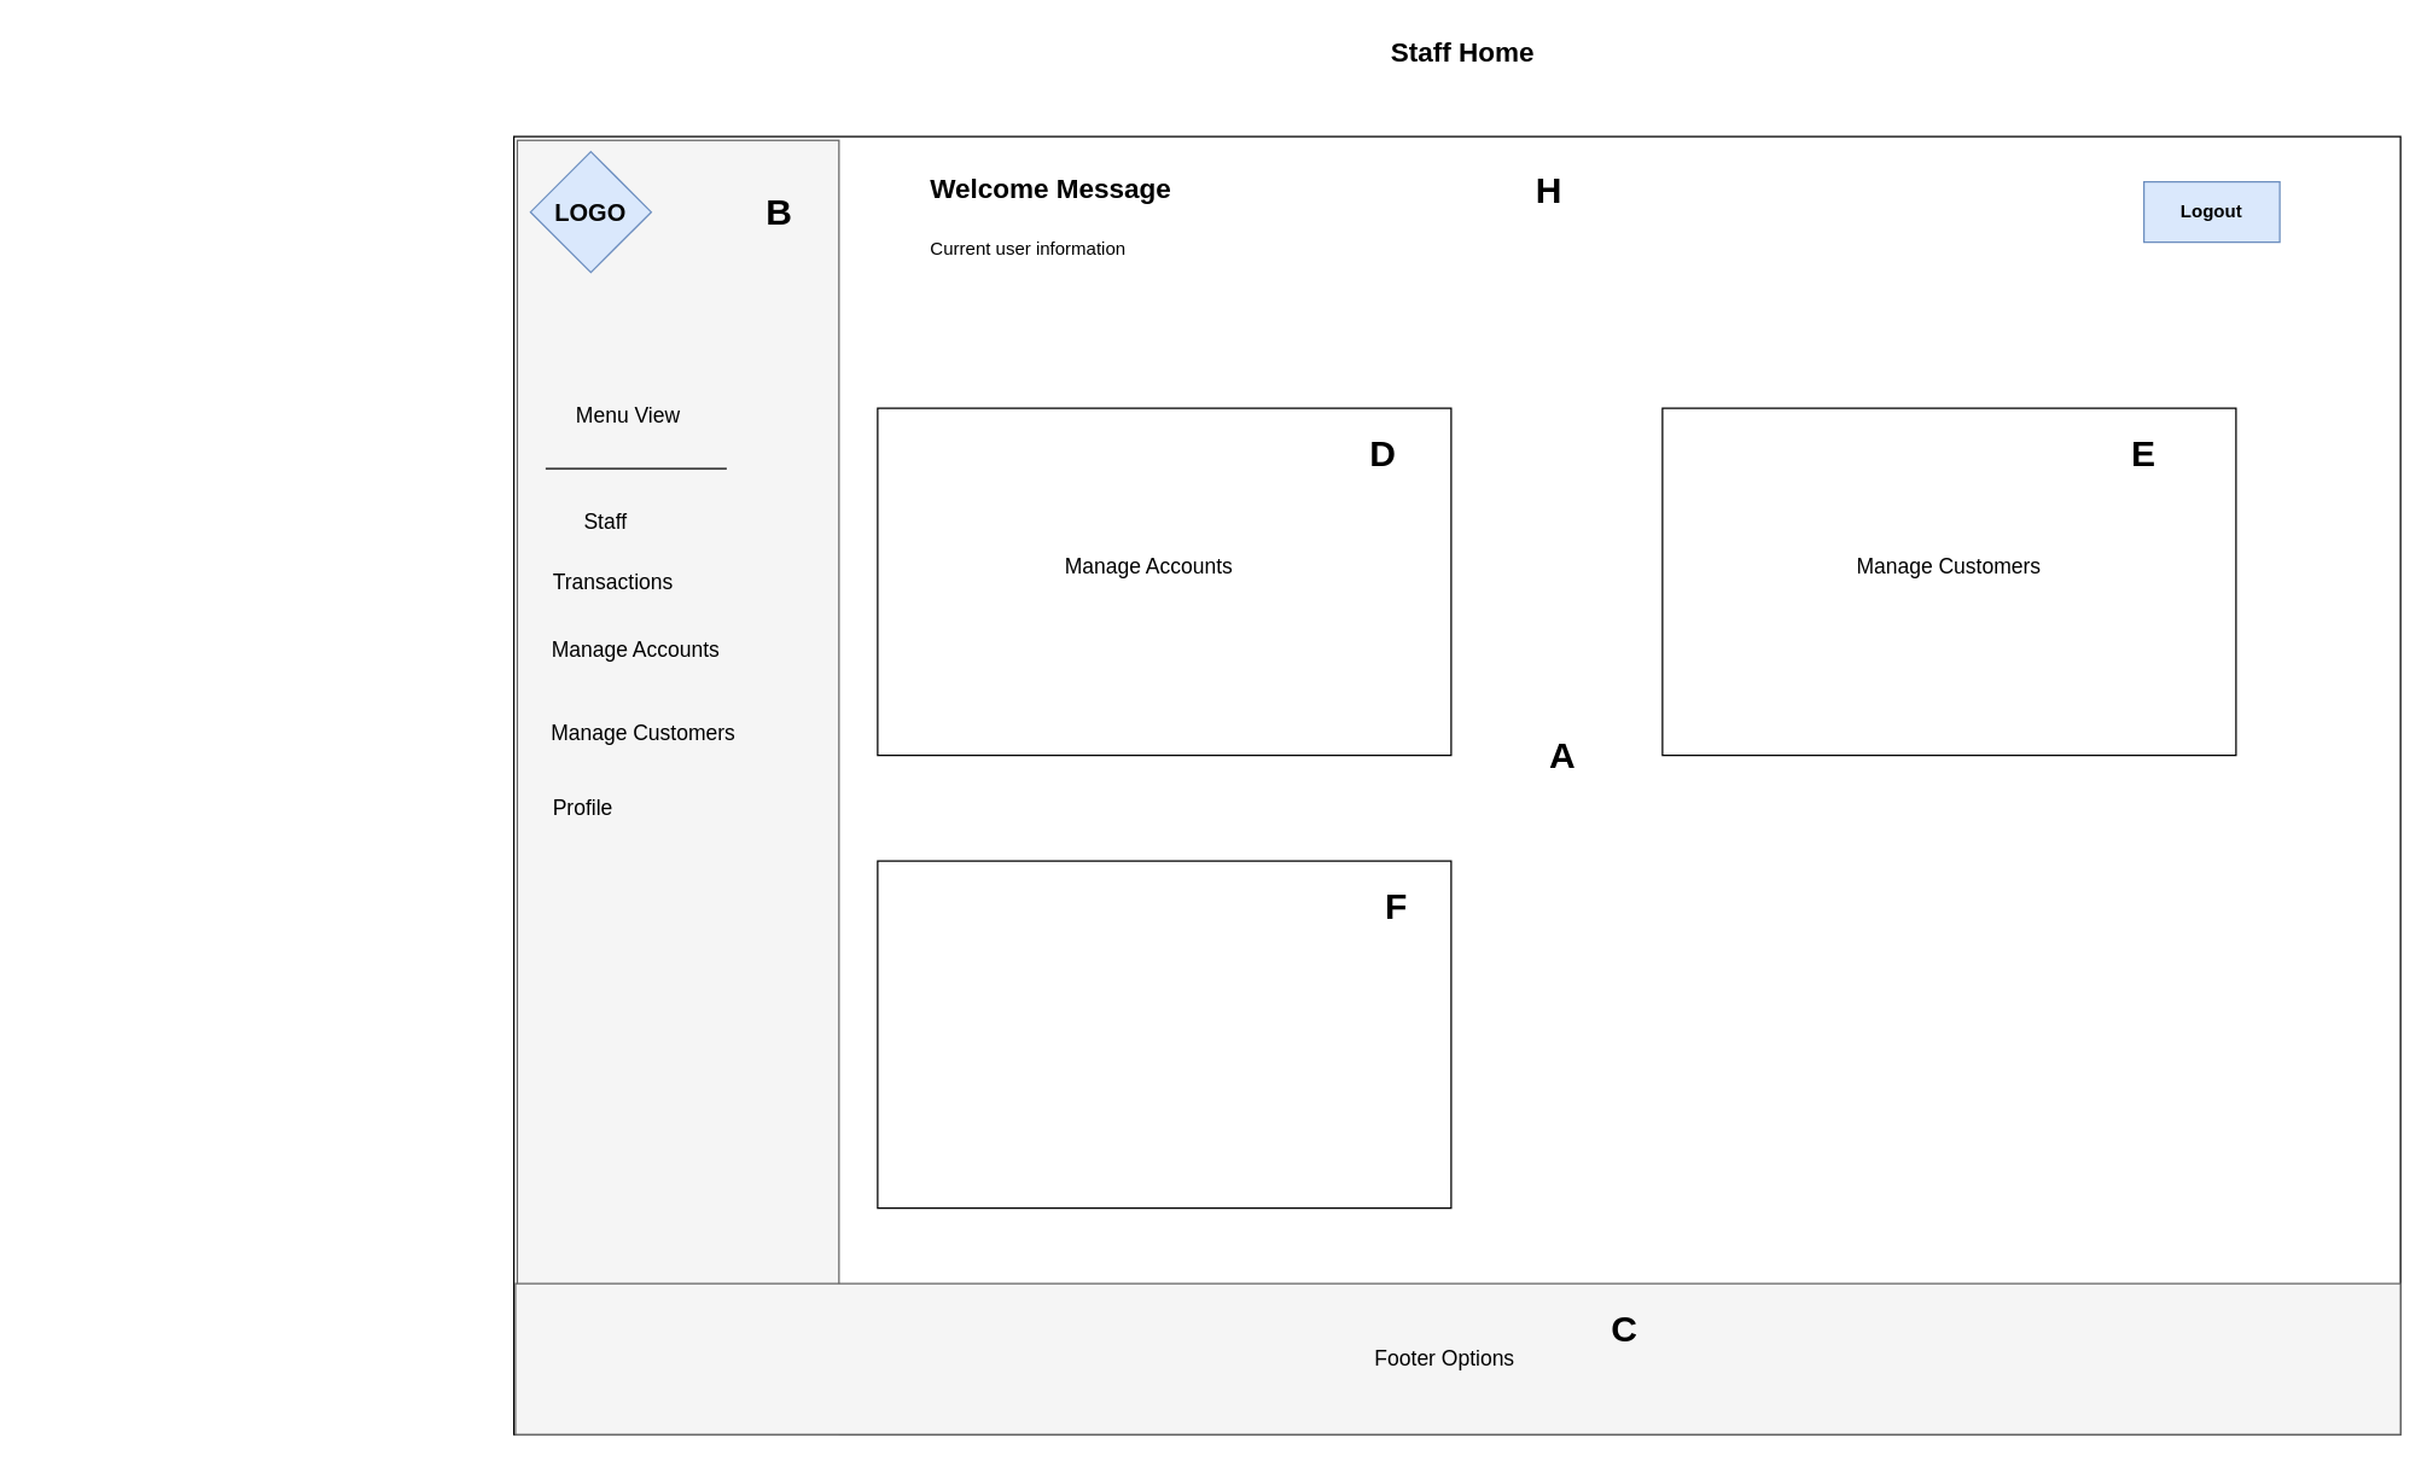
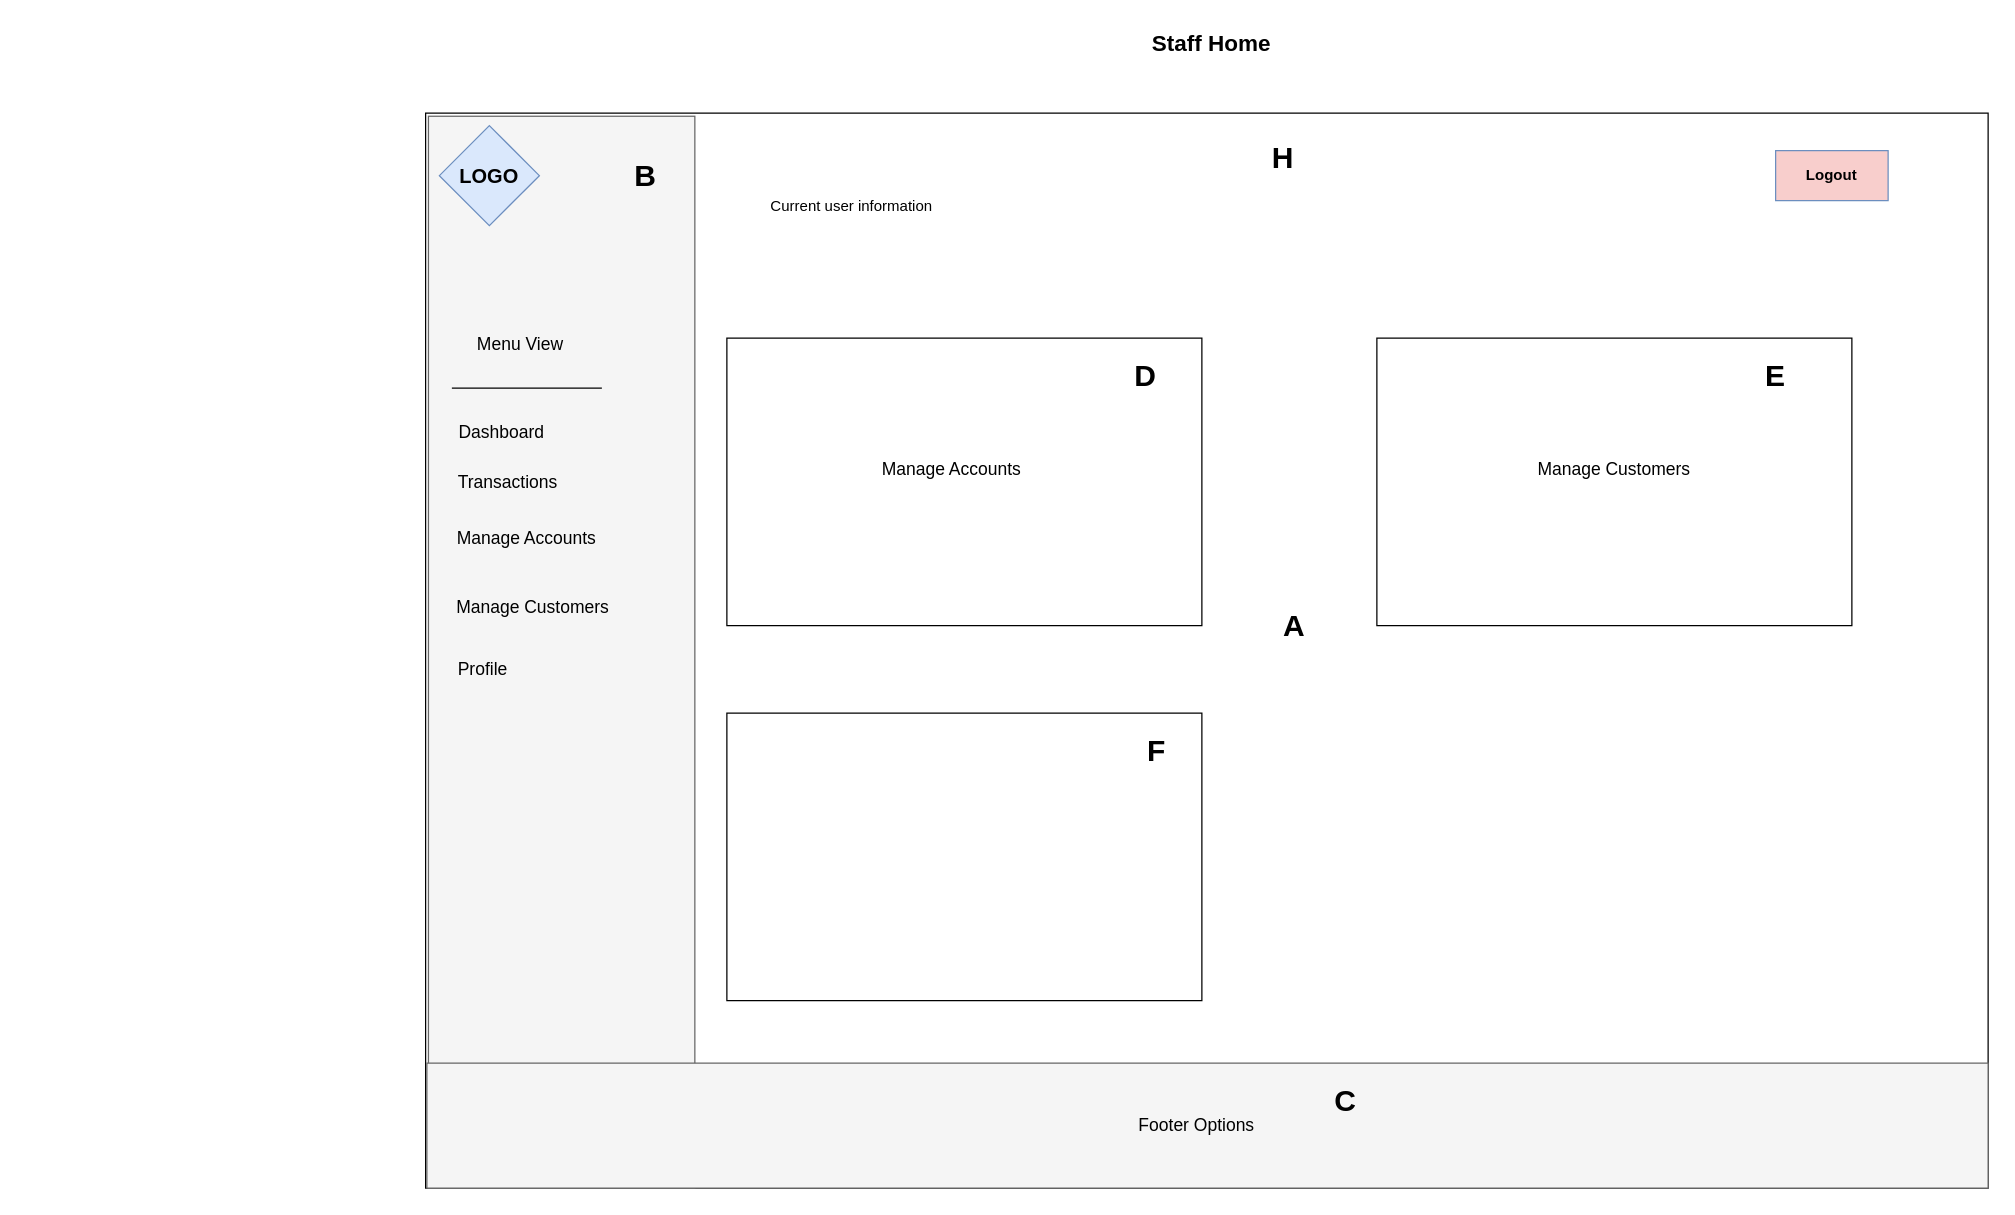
  <mxCell id="0" />
  <mxCell id="1" parent="0" />
  <mxCell id="2" value="&lt;font style=&quot;font-size: 18px;&quot;&gt;&lt;b&gt;Staff Home&lt;/b&gt;&lt;/font&gt;" style="text;html=1;align=center;verticalAlign=middle;whiteSpace=wrap;rounded=0;" parent="1" vertex="1"><mxGeometry x="881" y="20" width="176" height="30" as="geometry" /></mxCell>
  <mxCell id="3" value="" style="rounded=0;whiteSpace=wrap;html=1;" parent="1" vertex="1"><mxGeometry x="340" y="90" width="1250" height="860" as="geometry" /></mxCell>
  <mxCell id="4" value="" style="rounded=0;whiteSpace=wrap;html=1;fillColor=#f5f5f5;fontColor=#333333;strokeColor=#666666;rotation=-270;" parent="1" vertex="1"><mxGeometry x="20.07" y="414.69" width="857.5" height="213.13" as="geometry" /></mxCell>
  <mxCell id="5" value="&lt;font size=&quot;3&quot;&gt;&lt;b&gt;LOGO&lt;/b&gt;&lt;/font&gt;" style="rhombus;whiteSpace=wrap;html=1;fillColor=#dae8fc;strokeColor=#6c8ebf;" parent="1" vertex="1"><mxGeometry x="351" y="100" width="80" height="80" as="geometry" /></mxCell>
- <mxCell id="6" value="&lt;b&gt;Logout&lt;/b&gt;" style="rounded=0;whiteSpace=wrap;html=1;fillColor=#dae8fc;strokeColor=#6c8ebf;" parent="1" vertex="1"><mxGeometry x="1420" y="120" width="90" height="40" as="geometry" /></mxCell>
+ <mxCell id="6" value="&lt;b&gt;Logout&lt;/b&gt;" style="rounded=0;whiteSpace=wrap;html=1;fillColor=#f8cecc;strokeColor=#6c8ebf;" parent="1" vertex="1"><mxGeometry x="1420" y="120" width="90" height="40" as="geometry" /></mxCell>
  <mxCell id="7" value="" style="rounded=0;whiteSpace=wrap;html=1;fillColor=#f5f5f5;fontColor=#f5f5f5;strokeColor=#666666;" parent="1" vertex="1"><mxGeometry x="341" y="850" width="1249" height="100" as="geometry" /></mxCell>
  <mxCell id="8" value="&lt;font style=&quot;font-size: 14px;&quot;&gt;Footer Options&lt;/font&gt;" style="text;html=1;align=center;verticalAlign=middle;whiteSpace=wrap;rounded=0;" parent="1" vertex="1"><mxGeometry x="894" y="885" width="126" height="30" as="geometry" /></mxCell>
  <mxCell id="9" value="" style="rounded=0;whiteSpace=wrap;html=1;" parent="1" vertex="1"><mxGeometry x="581" y="270" width="380" height="230" as="geometry" /></mxCell>
- <mxCell id="10" value="&lt;b&gt;&lt;font style=&quot;font-size: 18px;&quot;&gt;Welcome Message&lt;/font&gt;&lt;/b&gt;" style="text;html=1;align=center;verticalAlign=middle;whiteSpace=wrap;rounded=0;" parent="1" vertex="1"><mxGeometry x="581" y="110" width="230" height="30" as="geometry" /></mxCell>
  <mxCell id="11" value="Current user information" style="text;html=1;align=center;verticalAlign=middle;whiteSpace=wrap;rounded=0;" parent="1" vertex="1"><mxGeometry x="601" y="150" width="160" height="30" as="geometry" /></mxCell>
  <mxCell id="12" value="" style="rounded=0;whiteSpace=wrap;html=1;" parent="1" vertex="1"><mxGeometry x="581" y="570" width="380" height="230" as="geometry" /></mxCell>
  <mxCell id="13" value="" style="rounded=0;whiteSpace=wrap;html=1;" parent="1" vertex="1"><mxGeometry x="1101" y="270" width="380" height="230" as="geometry" /></mxCell>
  <mxCell id="14" value="&lt;font style=&quot;font-size: 14px;&quot;&gt;Menu View&lt;/font&gt;" style="text;html=1;align=center;verticalAlign=middle;whiteSpace=wrap;rounded=0;" parent="1" vertex="1"><mxGeometry x="361" y="260" width="110" height="30" as="geometry" /></mxCell>
- <mxCell id="15" value="&lt;font style=&quot;font-size: 14px;&quot;&gt;Staff&lt;/font&gt;" style="text;html=1;align=center;verticalAlign=middle;whiteSpace=wrap;rounded=0;" parent="1" vertex="1"><mxGeometry x="346" y="330" width="110" height="30" as="geometry" /></mxCell>
+ <mxCell id="15" value="&lt;font style=&quot;font-size: 14px;&quot;&gt;Dashboard&lt;/font&gt;" style="text;html=1;align=center;verticalAlign=middle;whiteSpace=wrap;rounded=0;" parent="1" vertex="1"><mxGeometry x="346" y="330" width="110" height="30" as="geometry" /></mxCell>
  <mxCell id="16" value="&lt;font style=&quot;font-size: 14px;&quot;&gt;Transactions&lt;/font&gt;" style="text;html=1;align=center;verticalAlign=middle;whiteSpace=wrap;rounded=0;" parent="1" vertex="1"><mxGeometry x="351" y="370" width="110" height="30" as="geometry" /></mxCell>
  <mxCell id="17" value="&lt;font style=&quot;font-size: 14px;&quot;&gt;Manage Accounts&lt;/font&gt;" style="text;html=1;align=center;verticalAlign=middle;whiteSpace=wrap;rounded=0;" parent="1" vertex="1"><mxGeometry x="351" y="414.69" width="140" height="30" as="geometry" /></mxCell>
  <mxCell id="18" value="&lt;font style=&quot;font-size: 14px;&quot;&gt;Manage Customers&lt;/font&gt;" style="text;html=1;align=center;verticalAlign=middle;whiteSpace=wrap;rounded=0;" parent="1" vertex="1"><mxGeometry x="361" y="470" width="130" height="30" as="geometry" /></mxCell>
  <mxCell id="19" value="&lt;font style=&quot;font-size: 14px;&quot;&gt;Profile&lt;/font&gt;" style="text;html=1;align=center;verticalAlign=middle;whiteSpace=wrap;rounded=0;" parent="1" vertex="1"><mxGeometry x="331" y="520" width="110" height="30" as="geometry" /></mxCell>
  <mxCell id="20" style="edgeStyle=orthogonalEdgeStyle;rounded=0;orthogonalLoop=1;jettySize=auto;html=1;exitX=0.5;exitY=1;exitDx=0;exitDy=0;" parent="1" source="19" target="19" edge="1"><mxGeometry relative="1" as="geometry" /></mxCell>
  <mxCell id="21" value="&lt;font style=&quot;font-size: 14px;&quot;&gt;Manage Accounts&lt;/font&gt;" style="text;html=1;align=center;verticalAlign=middle;whiteSpace=wrap;rounded=0;" parent="1" vertex="1"><mxGeometry x="691" y="360" width="140" height="30" as="geometry" /></mxCell>
  <mxCell id="22" value="&lt;font style=&quot;font-size: 14px;&quot;&gt;Manage Customers&lt;/font&gt;" style="text;html=1;align=center;verticalAlign=middle;whiteSpace=wrap;rounded=0;" parent="1" vertex="1"><mxGeometry x="1201" y="360" width="180" height="30" as="geometry" /></mxCell>
  <mxCell id="23" value="" style="endArrow=none;html=1;rounded=0;" parent="1" edge="1"><mxGeometry width="50" height="50" relative="1" as="geometry"><mxPoint x="481" y="310" as="sourcePoint" /><mxPoint x="361" y="310" as="targetPoint" /></mxGeometry></mxCell>
  <mxCell id="24" value="&lt;h1 style=&quot;margin-top: 0px;&quot;&gt;A&lt;/h1&gt;" style="text;html=1;whiteSpace=wrap;overflow=hidden;rounded=0;align=center;" vertex="1" parent="1"><mxGeometry x="1020" y="480" width="30" height="40" as="geometry" /></mxCell>
  <mxCell id="25" value="&lt;h1 style=&quot;margin-top: 0px;&quot;&gt;B&lt;/h1&gt;" style="text;html=1;whiteSpace=wrap;overflow=hidden;rounded=0;align=center;" vertex="1" parent="1"><mxGeometry x="501" y="120" width="30" height="40" as="geometry" /></mxCell>
  <mxCell id="26" value="&lt;h1 style=&quot;margin-top: 0px;&quot;&gt;D&lt;/h1&gt;" style="text;html=1;whiteSpace=wrap;overflow=hidden;rounded=0;align=center;" vertex="1" parent="1"><mxGeometry x="901" y="280" width="30" height="40" as="geometry" /></mxCell>
  <mxCell id="27" value="&lt;h1 style=&quot;margin-top: 0px;&quot;&gt;E&lt;/h1&gt;" style="text;html=1;whiteSpace=wrap;overflow=hidden;rounded=0;align=center;" vertex="1" parent="1"><mxGeometry x="1405" y="280" width="30" height="40" as="geometry" /></mxCell>
  <mxCell id="28" value="&lt;h1 style=&quot;margin-top: 0px;&quot;&gt;F&lt;/h1&gt;" style="text;html=1;whiteSpace=wrap;overflow=hidden;rounded=0;align=center;" vertex="1" parent="1"><mxGeometry x="910" y="580" width="30" height="40" as="geometry" /></mxCell>
  <mxCell id="29" value="&lt;h1 style=&quot;margin-top: 0px;&quot;&gt;H&lt;/h1&gt;" style="text;html=1;whiteSpace=wrap;overflow=hidden;rounded=0;align=center;" vertex="1" parent="1"><mxGeometry x="1011" y="105" width="30" height="40" as="geometry" /></mxCell>
  <mxCell id="30" value="&lt;h1 style=&quot;margin-top: 0px;&quot;&gt;C&lt;/h1&gt;" style="text;html=1;whiteSpace=wrap;overflow=hidden;rounded=0;align=center;" vertex="1" parent="1"><mxGeometry x="1061" y="860" width="30" height="40" as="geometry" /></mxCell>
